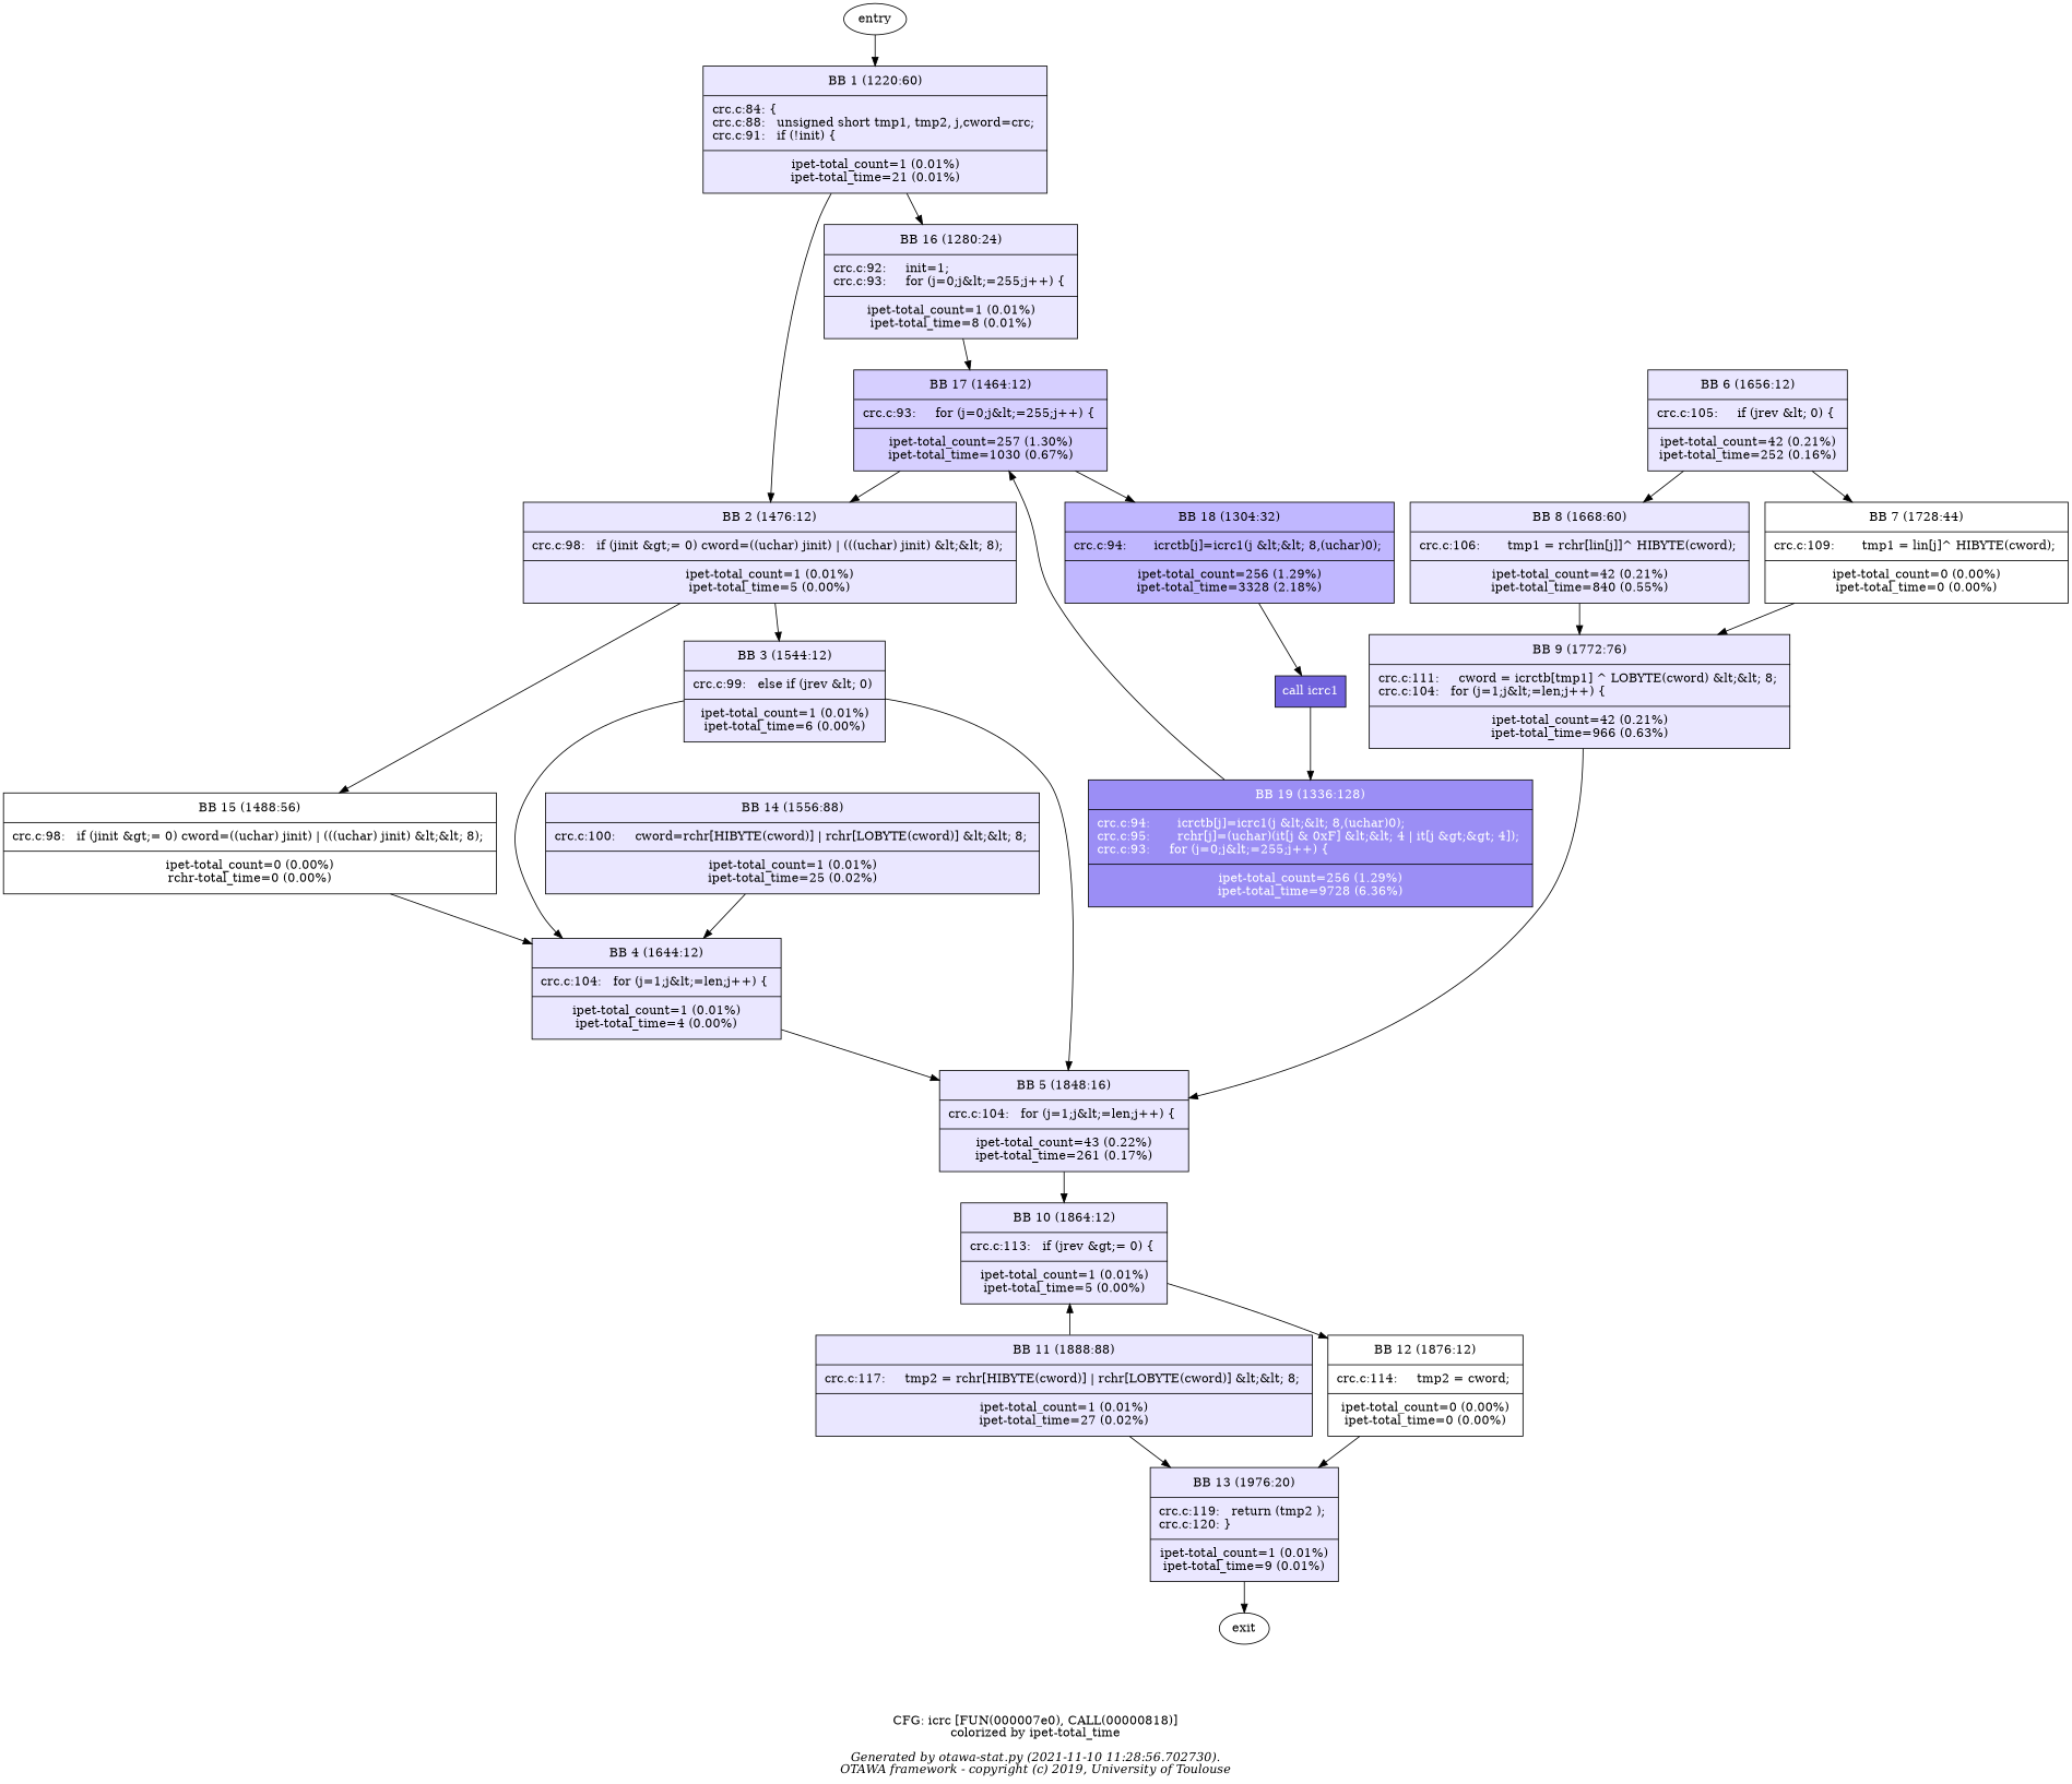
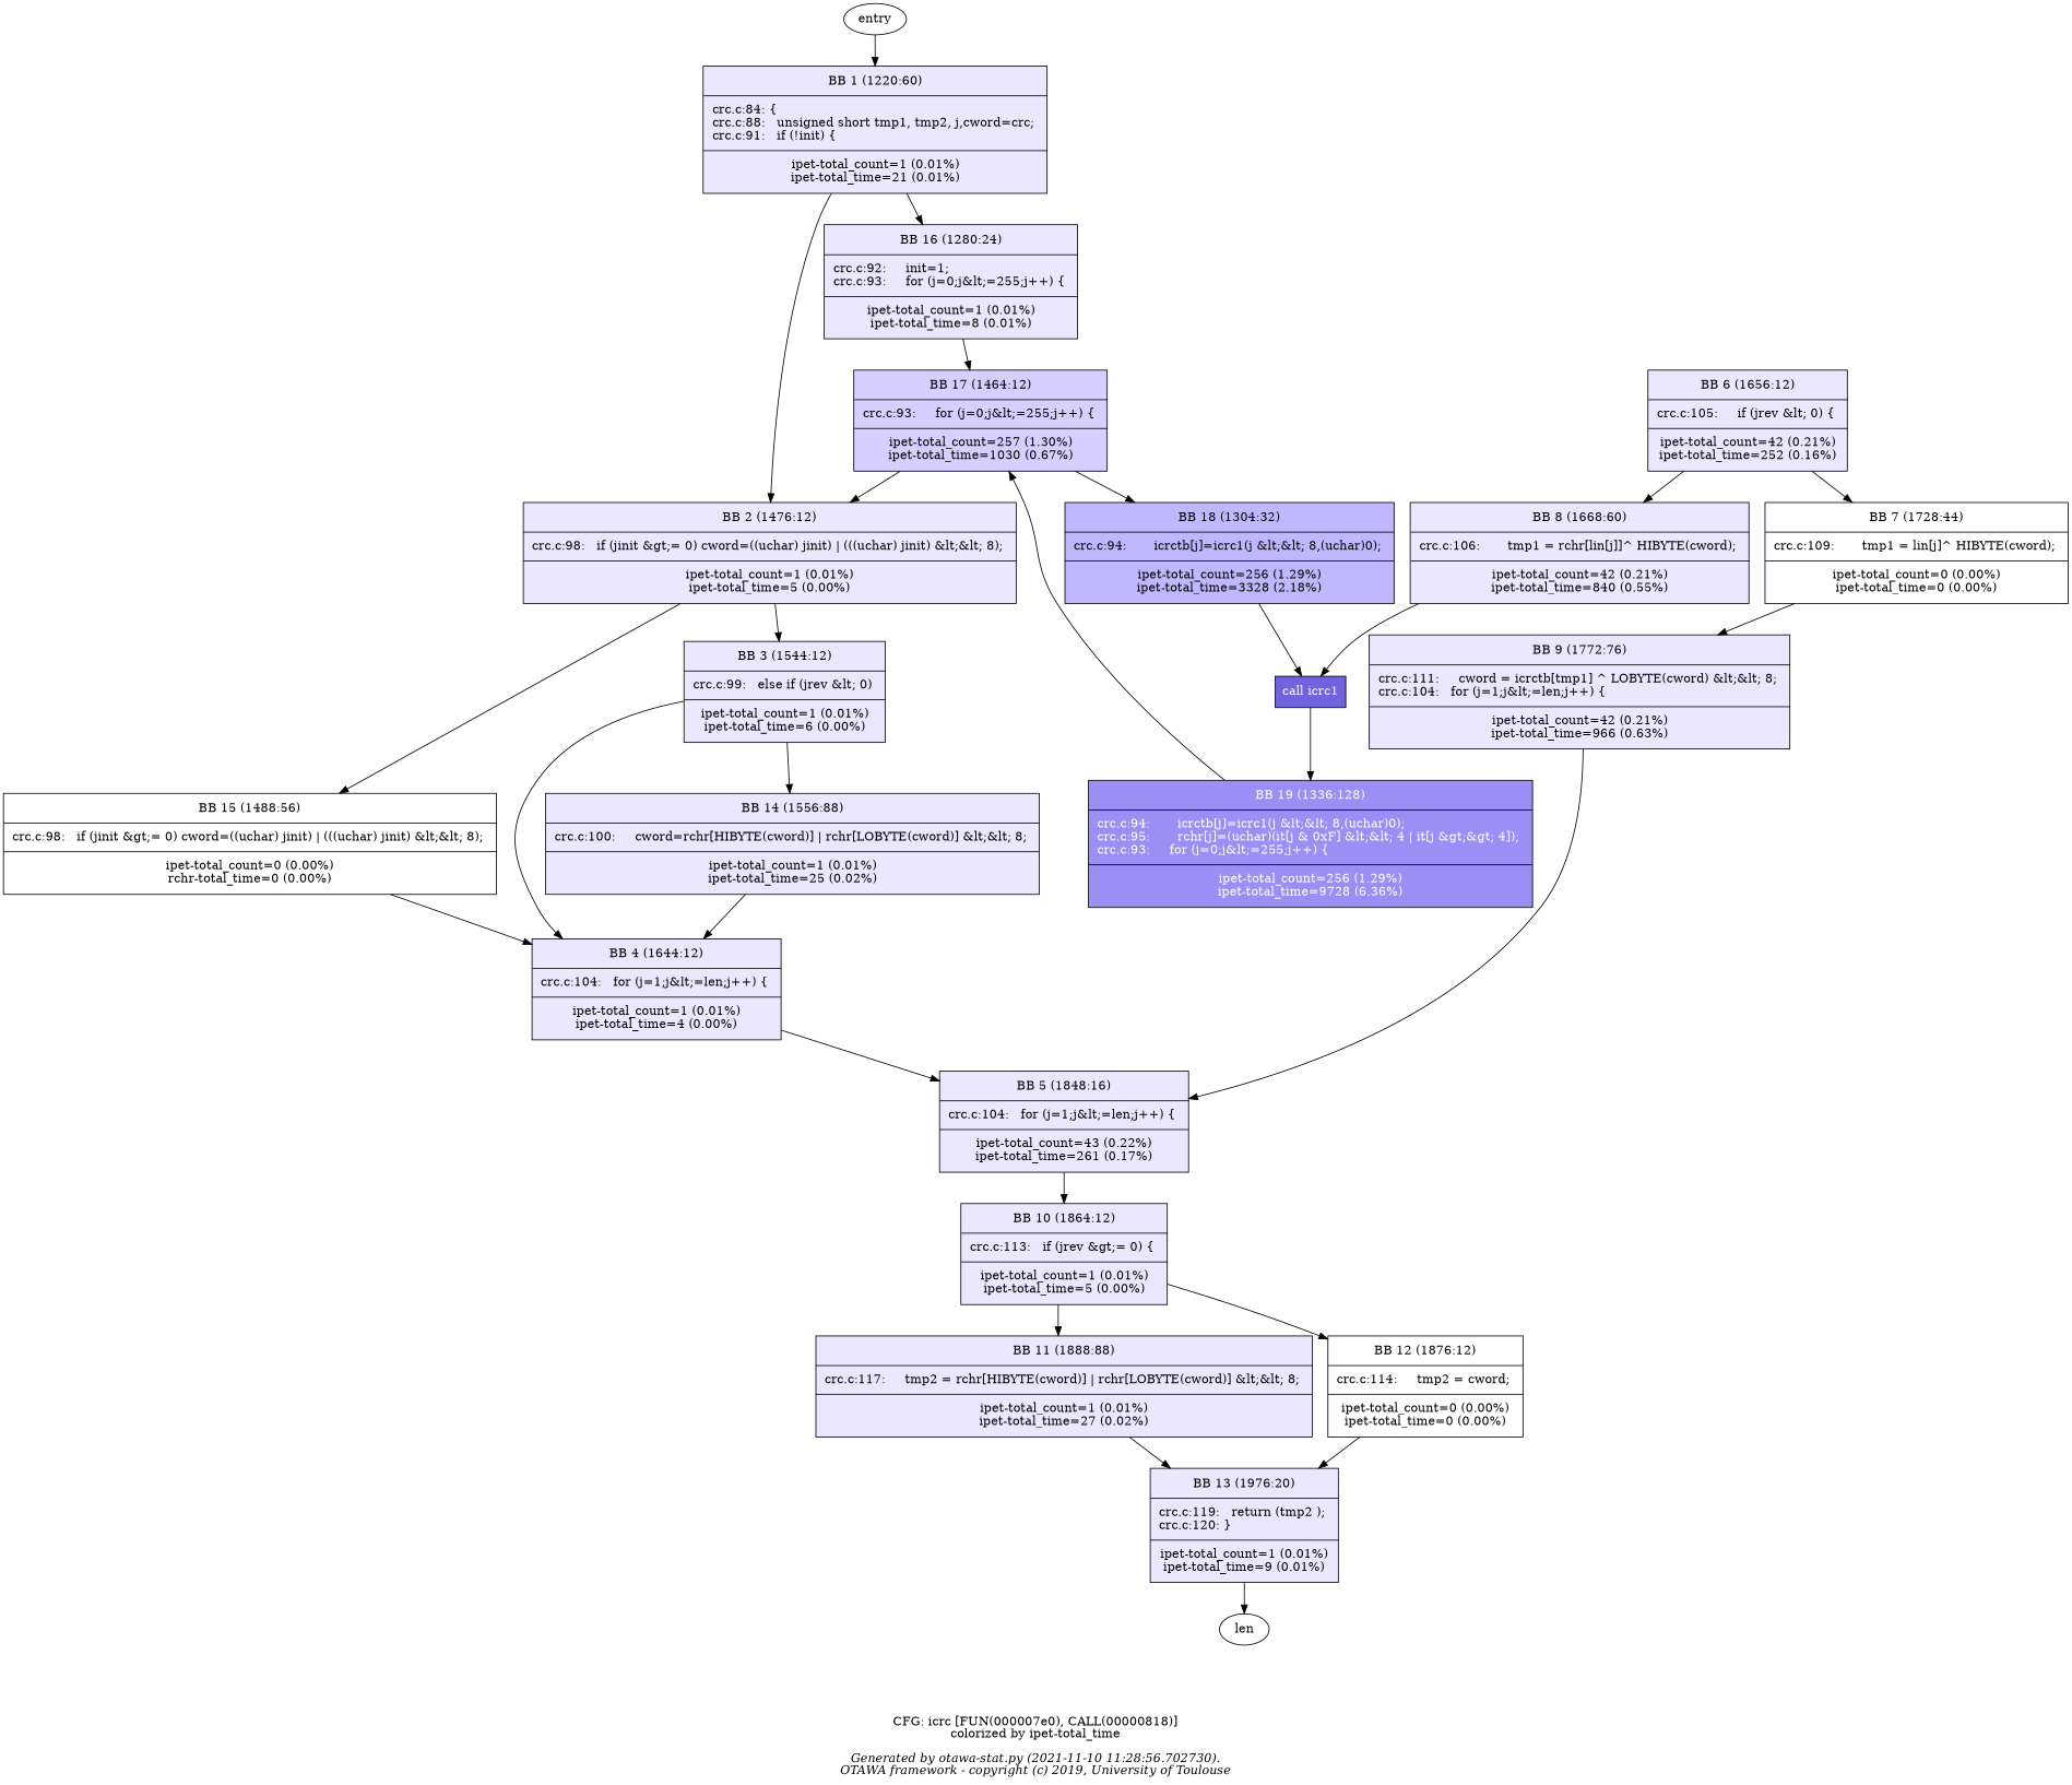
  digraph {
    fontname="DejaVu Serif"
    label=<CFG: icrc [FUN(000007e0), CALL(00000818)]<br/>colorized by ipet-total_time<br/><BR/><I>Generated by otawa-stat.py (2021-11-10 11:28:56.702730).</I><BR/><I>OTAWA framework - copyright (c) 2019, University of Toulouse</I>>
    node [fontname="DejaVu Serif" fillcolor="#eae7ff" fontcolor="#000000" margin=0 shape=box style=filled]
    edge [fontname="DejaVu Serif"]
    n1 [label=entry fillcolor="" fontcolor="" margin="" shape="" style=""]
    n2 [label=<<table border='0' cellpadding='8px'><tr><td>BB 1 (1220:60)</td></tr><hr/><tr><td align='left'>crc.c:84: { <br align='left'/>crc.c:88: &nbsp;&nbsp;unsigned&nbsp;short&nbsp;tmp1,&nbsp;tmp2,&nbsp;j,cword=crc; <br align='left'/>crc.c:91: &nbsp;&nbsp;if&nbsp;(!init)&nbsp;{ <br align='left'/></td></tr><hr/><tr><td>ipet-total_count=1 (0.01%)<br/>ipet-total_time=21 (0.01%)<br/></td></tr></table>>]
    n3 [label=<<table border='0' cellpadding='8px'><tr><td>BB 2 (1476:12)</td></tr><hr/><tr><td align='left'>crc.c:98: &nbsp;&nbsp;if&nbsp;(jinit&nbsp;&amp;gt;=&nbsp;0)&nbsp;cword=((uchar)&nbsp;jinit)&nbsp;|&nbsp;(((uchar)&nbsp;jinit)&nbsp;&amp;lt;&amp;lt;&nbsp;8); <br align='left'/></td></tr><hr/><tr><td>ipet-total_count=1 (0.01%)<br/>ipet-total_time=5 (0.00%)<br/></td></tr></table>>]
    n4 [label=<<table border='0' cellpadding='8px'><tr><td>BB 16 (1280:24)</td></tr><hr/><tr><td align='left'>crc.c:92: &nbsp;&nbsp;&nbsp;&nbsp;init=1; <br align='left'/>crc.c:93: &nbsp;&nbsp;&nbsp;&nbsp;for&nbsp;(j=0;j&amp;lt;=255;j++)&nbsp;{ <br align='left'/></td></tr><hr/><tr><td>ipet-total_count=1 (0.01%)<br/>ipet-total_time=8 (0.01%)<br/></td></tr></table>>]
    n5 [label=<<table border='0' cellpadding='8px'><tr><td>BB 3 (1544:12)</td></tr><hr/><tr><td align='left'>crc.c:99: &nbsp;&nbsp;else&nbsp;if&nbsp;(jrev&nbsp;&amp;lt;&nbsp;0) <br align='left'/></td></tr><hr/><tr><td>ipet-total_count=1 (0.01%)<br/>ipet-total_time=6 (0.00%)<br/></td></tr></table>>]
    n6 [label=<<table border='0' cellpadding='8px'><tr><td>BB 15 (1488:56)</td></tr><hr/><tr><td align='left'>crc.c:98: &nbsp;&nbsp;if&nbsp;(jinit&nbsp;&amp;gt;=&nbsp;0)&nbsp;cword=((uchar)&nbsp;jinit)&nbsp;|&nbsp;(((uchar)&nbsp;jinit)&nbsp;&amp;lt;&amp;lt;&nbsp;8); <br align='left'/></td></tr><hr/><tr><td>ipet-total_count=0 (0.00%)<br/>rchr-total_time=0 (0.00%)<br/></td></tr></table>> fillcolor="" fontcolor="" style=""]
    n7 [fillcolor="#d6cfff" label=<<table border='0' cellpadding='8px'><tr><td>BB 17 (1464:12)</td></tr><hr/><tr><td align='left'>crc.c:93: &nbsp;&nbsp;&nbsp;&nbsp;for&nbsp;(j=0;j&amp;lt;=255;j++)&nbsp;{ <br align='left'/></td></tr><hr/><tr><td>ipet-total_count=257 (1.30%)<br/>ipet-total_time=1030 (0.67%)<br/></td></tr></table>>]
    n8 [label=<<table border='0' cellpadding='8px'><tr><td>BB 4 (1644:12)</td></tr><hr/><tr><td align='left'>crc.c:104: &nbsp;&nbsp;for&nbsp;(j=1;j&amp;lt;=len;j++)&nbsp;{ <br align='left'/></td></tr><hr/><tr><td>ipet-total_count=1 (0.01%)<br/>ipet-total_time=4 (0.00%)<br/></td></tr></table>>]
    n9 [label=<<table border='0' cellpadding='8px'><tr><td>BB 14 (1556:88)</td></tr><hr/><tr><td align='left'>crc.c:100: &nbsp;&nbsp;&nbsp;&nbsp;cword=rchr[HIBYTE(cword)]&nbsp;|&nbsp;rchr[LOBYTE(cword)]&nbsp;&amp;lt;&amp;lt;&nbsp;8; <br align='left'/></td></tr><hr/><tr><td>ipet-total_count=1 (0.01%)<br/>ipet-total_time=25 (0.02%)<br/></td></tr></table>>]
    n10 [label=<<table border='0' cellpadding='8px'><tr><td>BB 5 (1848:16)</td></tr><hr/><tr><td align='left'>crc.c:104: &nbsp;&nbsp;for&nbsp;(j=1;j&amp;lt;=len;j++)&nbsp;{ <br align='left'/></td></tr><hr/><tr><td>ipet-total_count=43 (0.22%)<br/>ipet-total_time=261 (0.17%)<br/></td></tr></table>>]
    n11 [label=<<table border='0' cellpadding='8px'><tr><td>BB 10 (1864:12)</td></tr><hr/><tr><td align='left'>crc.c:113: &nbsp;&nbsp;if&nbsp;(jrev&nbsp;&amp;gt;=&nbsp;0)&nbsp;{ <br align='left'/></td></tr><hr/><tr><td>ipet-total_count=1 (0.01%)<br/>ipet-total_time=5 (0.00%)<br/></td></tr></table>>]
    n12 [label=<<table border='0' cellpadding='8px'><tr><td>BB 6 (1656:12)</td></tr><hr/><tr><td align='left'>crc.c:105: &nbsp;&nbsp;&nbsp;&nbsp;if&nbsp;(jrev&nbsp;&amp;lt;&nbsp;0)&nbsp;{ <br align='left'/></td></tr><hr/><tr><td>ipet-total_count=42 (0.21%)<br/>ipet-total_time=252 (0.16%)<br/></td></tr></table>>]
    n13 [label=<<table border='0' cellpadding='8px'><tr><td>BB 7 (1728:44)</td></tr><hr/><tr><td align='left'>crc.c:109: &nbsp;&nbsp;&nbsp;&nbsp;&nbsp;&nbsp;tmp1&nbsp;=&nbsp;lin[j]^&nbsp;HIBYTE(cword); <br align='left'/></td></tr><hr/><tr><td>ipet-total_count=0 (0.00%)<br/>ipet-total_time=0 (0.00%)<br/></td></tr></table>> fillcolor="" fontcolor="" style=""]
    n14 [label=<<table border='0' cellpadding='8px'><tr><td>BB 8 (1668:60)</td></tr><hr/><tr><td align='left'>crc.c:106: &nbsp;&nbsp;&nbsp;&nbsp;&nbsp;&nbsp;tmp1&nbsp;=&nbsp;rchr[lin[j]]^&nbsp;HIBYTE(cword); <br align='left'/></td></tr><hr/><tr><td>ipet-total_count=42 (0.21%)<br/>ipet-total_time=840 (0.55%)<br/></td></tr></table>>]
    n15 [label=<<table border='0' cellpadding='8px'><tr><td>BB 11 (1888:88)</td></tr><hr/><tr><td align='left'>crc.c:117: &nbsp;&nbsp;&nbsp;&nbsp;tmp2&nbsp;=&nbsp;rchr[HIBYTE(cword)]&nbsp;|&nbsp;rchr[LOBYTE(cword)]&nbsp;&amp;lt;&amp;lt;&nbsp;8; <br align='left'/></td></tr><hr/><tr><td>ipet-total_count=1 (0.01%)<br/>ipet-total_time=27 (0.02%)<br/></td></tr></table>>]
    n16 [label=<<table border='0' cellpadding='8px'><tr><td>BB 12 (1876:12)</td></tr><hr/><tr><td align='left'>crc.c:114: &nbsp;&nbsp;&nbsp;&nbsp;tmp2&nbsp;=&nbsp;cword; <br align='left'/></td></tr><hr/><tr><td>ipet-total_count=0 (0.00%)<br/>ipet-total_time=0 (0.00%)<br/></td></tr></table>> fillcolor="" fontcolor="" style=""]
    n17 [label=<<table border='0' cellpadding='8px'><tr><td>BB 9 (1772:76)</td></tr><hr/><tr><td align='left'>crc.c:111: &nbsp;&nbsp;&nbsp;&nbsp;cword&nbsp;=&nbsp;icrctb[tmp1]&nbsp;^&nbsp;LOBYTE(cword)&nbsp;&amp;lt;&amp;lt;&nbsp;8; <br align='left'/>crc.c:104: &nbsp;&nbsp;for&nbsp;(j=1;j&amp;lt;=len;j++)&nbsp;{ <br align='left'/></td></tr><hr/><tr><td>ipet-total_count=42 (0.21%)<br/>ipet-total_time=966 (0.63%)<br/></td></tr></table>>]
    n18 [label=<<table border='0' cellpadding='8px'><tr><td>BB 13 (1976:20)</td></tr><hr/><tr><td align='left'>crc.c:119: &nbsp;&nbsp;return&nbsp;(tmp2&nbsp;); <br align='left'/>crc.c:120: } <br align='left'/></td></tr><hr/><tr><td>ipet-total_count=1 (0.01%)<br/>ipet-total_time=9 (0.01%)<br/></td></tr></table>>]
-   n19 [label=exit fillcolor="" fontcolor="" margin="" shape="" style=""]
+   n19 [label=len fillcolor="" fontcolor="" margin="" shape="" style=""]
    n20 [fillcolor="#c0b7ff" label=<<table border='0' cellpadding='8px'><tr><td>BB 18 (1304:32)</td></tr><hr/><tr><td align='left'>crc.c:94: &nbsp;&nbsp;&nbsp;&nbsp;&nbsp;&nbsp;icrctb[j]=icrc1(j&nbsp;&amp;lt;&amp;lt;&nbsp;8,(uchar)0); <br align='left'/></td></tr><hr/><tr><td>ipet-total_count=256 (1.29%)<br/>ipet-total_time=3328 (2.18%)<br/></td></tr></table>>]
    n21 [fillcolor="#7162dd" fontcolor="#ffffff" label="call icrc1" margin=""]
    n22 [fillcolor="#9b8ef5" fontcolor="#ffffff" label=<<table border='0' cellpadding='8px'><tr><td>BB 19 (1336:128)</td></tr><hr/><tr><td align='left'>crc.c:94: &nbsp;&nbsp;&nbsp;&nbsp;&nbsp;&nbsp;icrctb[j]=icrc1(j&nbsp;&amp;lt;&amp;lt;&nbsp;8,(uchar)0); <br align='left'/>crc.c:95: &nbsp;&nbsp;&nbsp;&nbsp;&nbsp;&nbsp;rchr[j]=(uchar)(it[j&nbsp;&amp;&nbsp;0xF]&nbsp;&amp;lt;&amp;lt;&nbsp;4&nbsp;|&nbsp;it[j&nbsp;&amp;gt;&amp;gt;&nbsp;4]); <br align='left'/>crc.c:93: &nbsp;&nbsp;&nbsp;&nbsp;for&nbsp;(j=0;j&amp;lt;=255;j++)&nbsp;{ <br align='left'/></td></tr><hr/><tr><td>ipet-total_count=256 (1.29%)<br/>ipet-total_time=9728 (6.36%)<br/></td></tr></table>>]
    n1 -> n2
    n2 -> n3
    n2 -> n4
    n3 -> n5
    n3 -> n6
    n4 -> n7
    n5 -> n8
-   n5 -> n10
+   n5 -> n9
    n6 -> n8
    n7 -> n3
    n7 -> n20
    n8 -> n10
    n9 -> n8
    n10 -> n11
-   n15 -> n11
+   n11 -> n15
    n11 -> n16
    n12 -> n13
    n12 -> n14
    n13 -> n17
-   n14 -> n17
+   n14 -> n21
    n15 -> n18
    n16 -> n18
    n17 -> n10
    n18 -> n19
    n20 -> n21
    n21 -> n22
    n22 -> n7
  }
